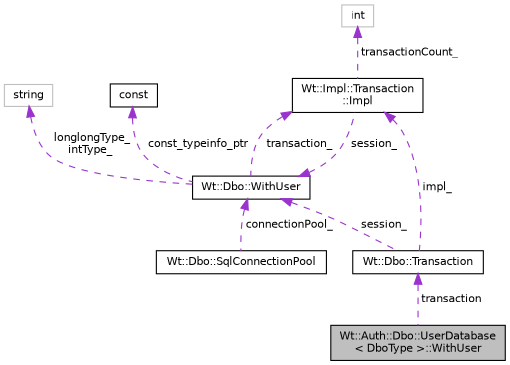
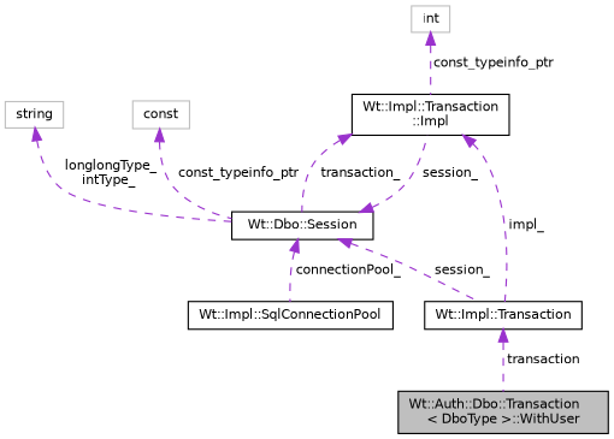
  digraph {
    node [color=black fillcolor=white fontname=Helvetica fontsize=10 shape=record style=filled]
    edge [color=darkorchid3 dir=back fontname=Helvetica fontsize=10 labelfontname=Helvetica labelfontsize=10 style=dashed]
-   n1 [fillcolor=grey75 fontcolor=black height=0.2 label="Wt::Auth::Dbo::UserDatabase\l\< DboType \>::WithUser" width=0.4]
-   n2 [height=0.2 label="Wt::Dbo::Transaction" width=0.4]
+   n1 [fillcolor=grey75 fontcolor=black height=0.2 label="Wt::Auth::Dbo::Transaction\l\< DboType \>::WithUser" width=0.4]
+   n2 [height=0.2 label="Wt::Impl::Transaction" width=0.4]
    n3 [height=0.2 label="Wt::Impl::Transaction\l::Impl" width=0.4]
-   n4 [height=0.2 label="Wt::Dbo::WithUser" width=0.4]
-   n5 [height=0.2 label="Wt::Dbo::SqlConnectionPool" width=0.4]
+   n4 [height=0.2 label="Wt::Dbo::Session" width=0.4]
+   n5 [height=0.2 label="Wt::Impl::SqlConnectionPool" width=0.4]
    n6 [color=grey75 height=0.2 label=int width=0.4]
    n7 [color=grey75 height=0.2 label=string width=0.4]
-   n8 [height=0.2 label=const width=0.4]
+   n8 [color=grey75 height=0.2 label=const width=0.4]
    n2 -> n1 [label=" transaction"]
    n3 -> n2 [label=" impl_"]
    n3 -> n4 [label=" transaction_"]
    n4 -> n2 [label=" session_"]
    n4 -> n3 [label=" session_"]
    n4 -> n5 [label=" connectionPool_"]
-   n6 -> n3 [label=" transactionCount_"]
+   n6 -> n3 [label=" const_typeinfo_ptr"]
    n7 -> n4 [label=" longlongType_\nintType_"]
    n8 -> n4 [label=" const_typeinfo_ptr"]
  }
